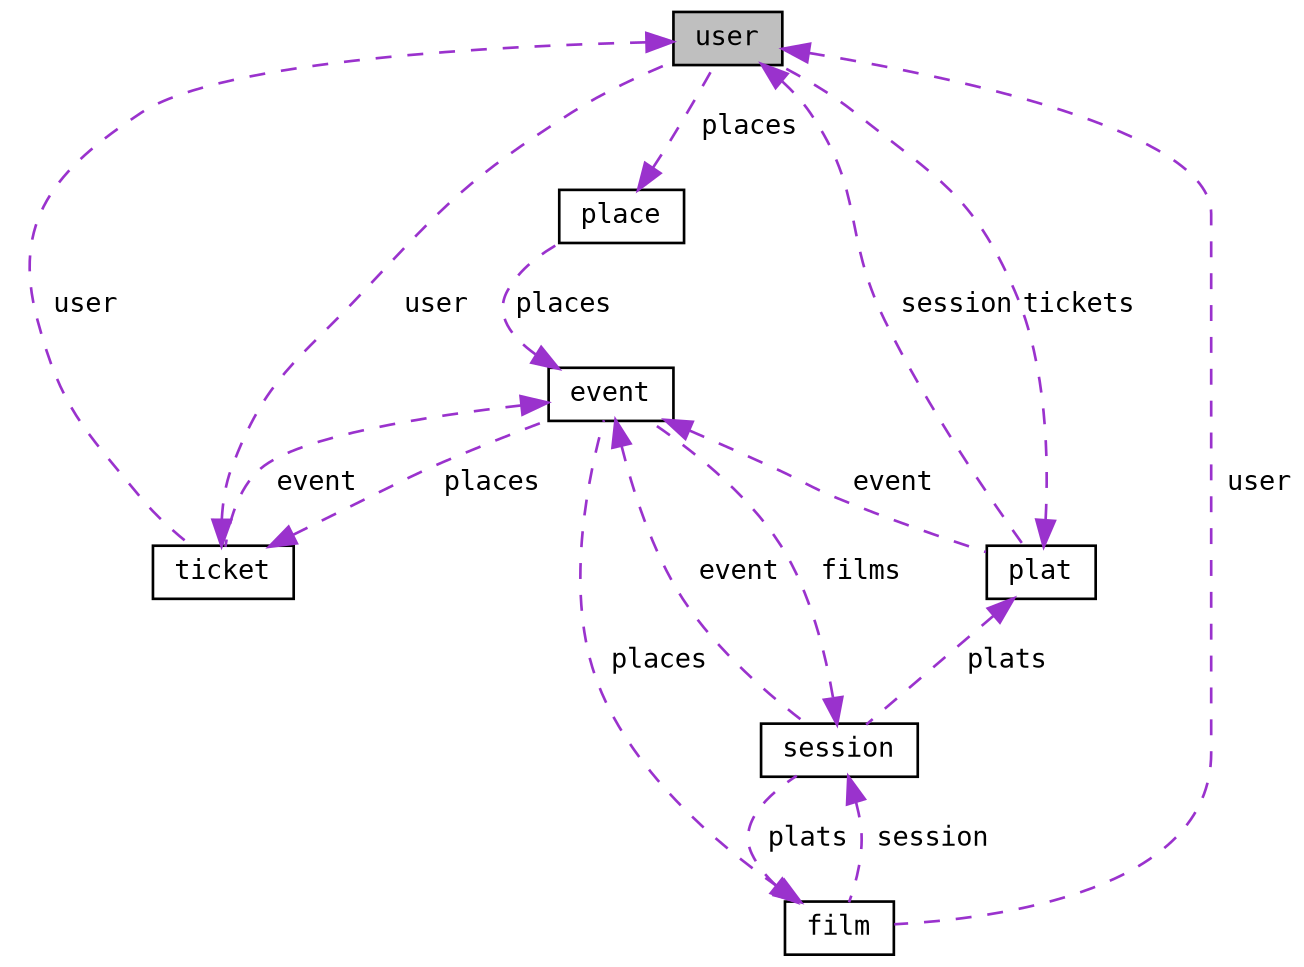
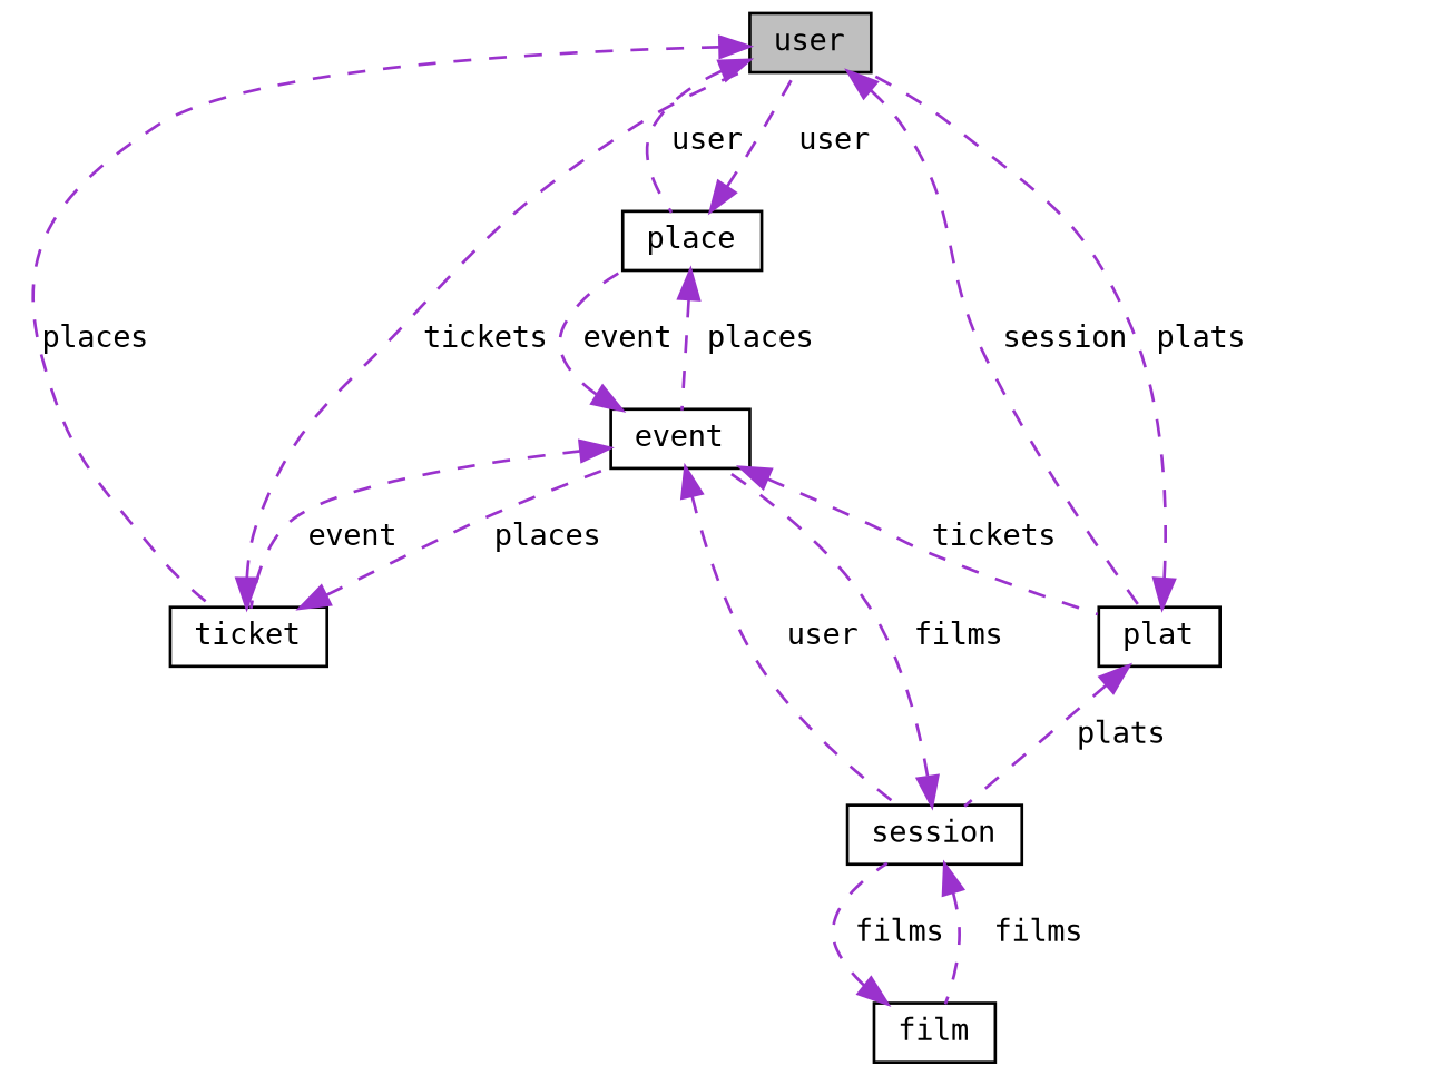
  digraph {
    fontname="DejaVu Sans Mono"
    node [color=black fillcolor=white fontname="DejaVu Sans Mono" fontsize=10 shape=record style=filled]
    edge [color=darkorchid3 dir=back fontname="DejaVu Sans Mono" fontsize=10 labelfontname=Helvetica labelfontsize=10 style=dashed]
    n1 [fillcolor=grey75 fontcolor=black height=0.2 label=user width=0.4]
    n2 [height=0.2 label=place width=0.4]
    n3 [height=0.2 label=ticket width=0.4]
    n4 [height=0.2 label=plat width=0.4]
    n5 [height=0.2 label=event width=0.4]
    n6 [height=0.2 label=session width=0.4]
    n7 [height=0.2 label=film width=0.4]
-   n1 -> n7 [label=" user"]
-   n1 -> n3 [label=" user"]
+   n1 -> n2 [label=" user"]
+   n1 -> n3 [label=" places"]
    n1 -> n4 [label=" session"]
-   n2 -> n1 [label=" places"]
-   n7 -> n5 [label=" places"]
-   n3 -> n1 [label=" user"]
+   n2 -> n1 [label=" user"]
+   n2 -> n5 [label=" places"]
+   n3 -> n1 [label=" tickets"]
    n3 -> n5 [label=" places"]
-   n4 -> n1 [label=" tickets"]
+   n4 -> n1 [label=" plats"]
    n4 -> n6 [label=" plats"]
-   n5 -> n2 [label=" places"]
+   n5 -> n2 [label=" event"]
    n5 -> n3 [label=" event"]
-   n5 -> n4 [label=" event"]
-   n5 -> n6 [label=" event"]
+   n5 -> n4 [label=" tickets"]
+   n5 -> n6 [label=" user"]
    n6 -> n5 [label=" films"]
-   n6 -> n7 [label=" session"]
-   n7 -> n6 [label=" plats"]
+   n6 -> n7 [label=" films"]
+   n7 -> n6 [label=" films"]
  }
